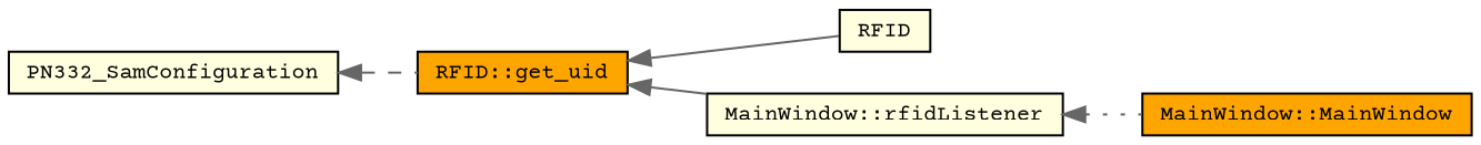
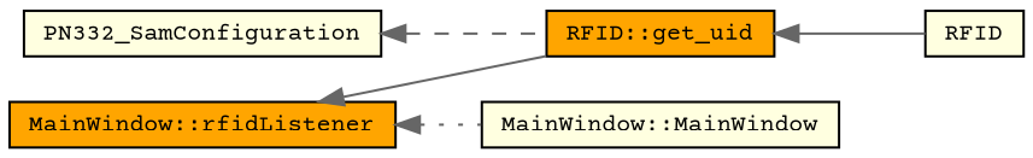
  digraph {
    fontname="Courier Prime"
    rankdir=LR
    node [color=black fillcolor=lightyellow fontname="Courier Prime" fontsize=10 shape=record style=filled]
    edge [color=gray40 dir=back fontname="Courier Prime" fontsize=10 labelfontname=Helvetica labelfontsize=10 style=solid]
    n1 [fontcolor=black height=0.2 label=PN332_SamConfiguration width=0.4]
    n2 [fillcolor=orange height=0.2 label="RFID::get_uid" width=0.4]
    n3 [height=0.2 label=RFID width=0.4]
-   n4 [height=0.2 label="MainWindow::rfidListener" width=0.4]
-   n5 [fillcolor=orange height=0.2 label="MainWindow::MainWindow" width=0.4]
+   n4 [fillcolor=orange height=0.2 label="MainWindow::rfidListener" width=0.4]
+   n5 [height=0.2 label="MainWindow::MainWindow" width=0.4]
    n1 -> n2 [style=dashed]
    n2 -> n3
-   n2 -> n4
+   n4 -> n2
    n4 -> n5 [style=dotted]
  }
